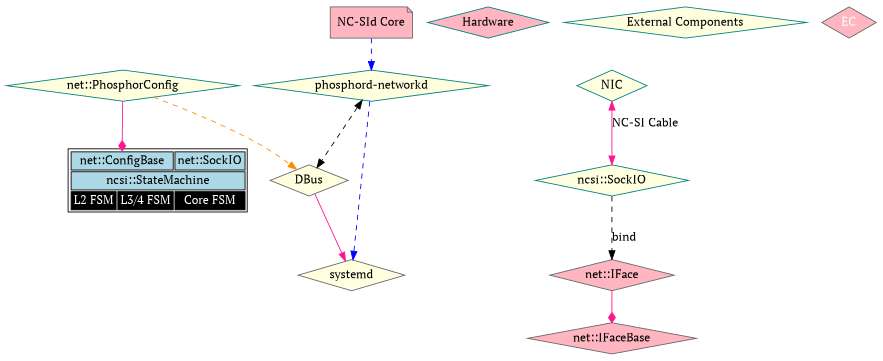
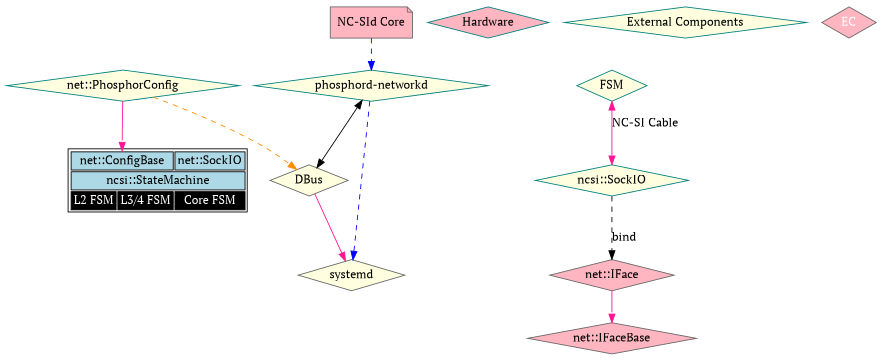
  digraph {
    fontname="PT Serif"
    node [fontname="PT Serif" shape=diamond color=gray40 fillcolor=lightyellow style=filled]
    edge [fontname="PT Serif"]
    n1 [label=< 			<table> 				<tr> 					<td bgcolor="lightblue" colspan="2" port="config">net::ConfigBase</td> 					<td port="sockio" bgcolor="lightblue">net::SockIO</td> 				</tr> 				<tr><td bgcolor="lightblue" colspan="3">ncsi::StateMachine</td></tr> 				<tr> 					<td bgcolor="black"><font color="white">L2 FSM</font></td> 					<td bgcolor="black"><font color="white">L3/4 FSM</font></td> 					<td bgcolor="black"><font color="white">Core FSM</font></td> 				</tr> 			</table> 		> shape=plaintext color="" fillcolor="" style=""]
    n2 [fillcolor=lightpink label="NC-SId Core" shape=note]
    n3 [color=teal fillcolor=lightpink label=Hardware]
    n4 [color=teal label="External Components"]
    n5 [fillcolor=lightpink fontcolor=white label=EC]
    n6 [color=teal label="phosphord-networkd"]
    systemd
    n8 [label=DBus]
    n9 [color=teal label="net::PhosphorConfig"]
    n10 [color=teal label="ncsi::SockIO"]
    n11 [fillcolor=lightpink label="net::IFace"]
    n12 [fillcolor=lightpink label="net::IFaceBase"]
-   NIC [color=teal]
+   NIC [color=teal label=FSM]
    subgraph sub_1 {
      n1
    }
    subgraph sub_2 {
      n2
      n3
      n4
      n5
    }
    subgraph sub_3 {
      n6
      systemd
      n8
    }
    subgraph sub_4 {
      n1
      n9
      n10
      n11
      n12
    }
    n2 -> n6 [color=blue style=dashed]
    n2 -> NIC [style=invis]
    n3 -> NIC [style=invis]
    n4 -> NIC [style=invis]
    n5 -> NIC [style=invis]
    n6 -> systemd [color=blue style=dashed]
-   n6 -> n8 [color=black dir=both style=dashed]
+   n6 -> n8 [color=black dir=both]
    n8 -> systemd [color=deeppink]
-   n9 -> n1 [arrowhead=diamond color=deeppink headport=config]
+   n9 -> n1 [arrowhead=normal color=deeppink headport=config]
    n9 -> n8 [color=darkorange style=dashed]
    n10 -> n11 [color=black label=bind style=dashed]
-   n11 -> n12 [arrowhead=diamond color=deeppink]
+   n11 -> n12 [arrowhead=normal color=deeppink]
    NIC -> n10 [color=deeppink dir=both label="NC-SI Cable"]
  }
